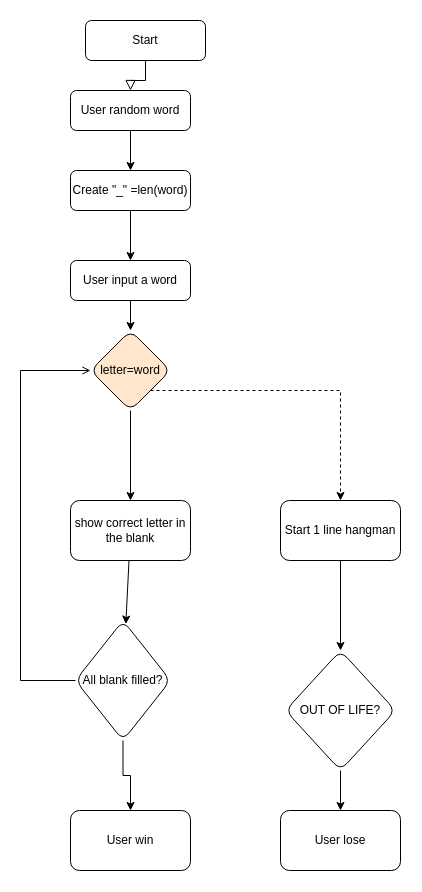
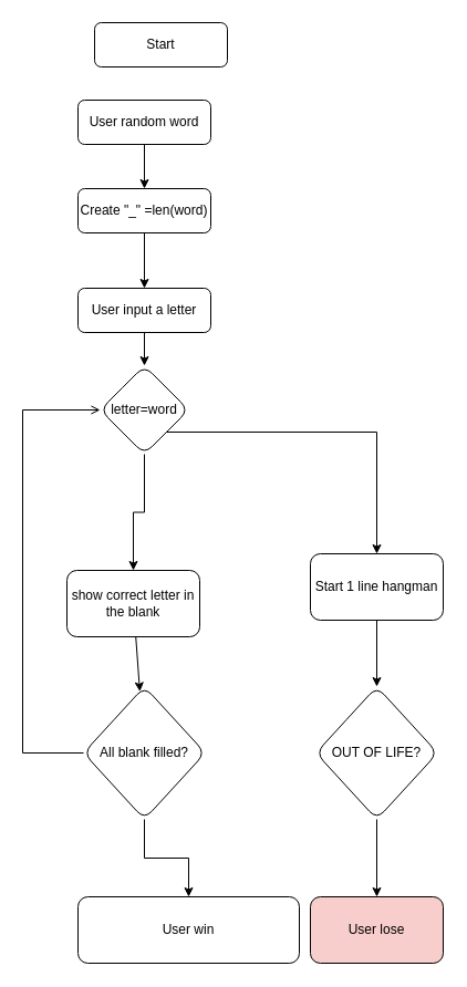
  <mxCell id="0" />
  <mxCell id="1" parent="0" />
- <mxCell id="2" value="" style="rounded=0;html=1;jettySize=auto;orthogonalLoop=1;fontSize=11;endArrow=block;endFill=0;endSize=8;strokeWidth=1;shadow=0;labelBackgroundColor=none;edgeStyle=orthogonalEdgeStyle;" parent="1" source="3" target="5" edge="1"><mxGeometry relative="1" as="geometry"><mxPoint x="130" y="100" as="targetPoint" /></mxGeometry></mxCell>
  <mxCell id="3" value="Start" style="rounded=1;whiteSpace=wrap;html=1;fontSize=12;glass=0;strokeWidth=1;shadow=0;" parent="1" vertex="1"><mxGeometry x="85" y="20" width="120" height="40" as="geometry" /></mxCell>
  <mxCell id="4" style="edgeStyle=orthogonalEdgeStyle;rounded=0;orthogonalLoop=1;jettySize=auto;html=1;" edge="1" parent="1" source="12" target="7"><mxGeometry relative="1" as="geometry" /></mxCell>
  <mxCell id="5" value="User random word" style="rounded=1;whiteSpace=wrap;html=1;fontSize=12;glass=0;strokeWidth=1;shadow=0;" vertex="1" parent="1"><mxGeometry x="70" y="90" width="120" height="40" as="geometry" /></mxCell>
  <mxCell id="6" value="" style="edgeStyle=orthogonalEdgeStyle;rounded=0;orthogonalLoop=1;jettySize=auto;html=1;" edge="1" parent="1" source="7" target="10"><mxGeometry relative="1" as="geometry" /></mxCell>
- <mxCell id="7" value="User input a word" style="rounded=1;whiteSpace=wrap;html=1;fontSize=12;glass=0;strokeWidth=1;shadow=0;" vertex="1" parent="1"><mxGeometry x="70" y="260" width="120" height="40" as="geometry" /></mxCell>
- <mxCell id="8" value="" style="edgeStyle=orthogonalEdgeStyle;rounded=0;orthogonalLoop=1;jettySize=auto;html=1;dashed=1;" edge="1" parent="1" source="10" target="14"><mxGeometry relative="1" as="geometry"><Array as="points"><mxPoint x="340" y="390" /></Array></mxGeometry></mxCell>
+ <mxCell id="7" value="User input a letter" style="rounded=1;whiteSpace=wrap;html=1;fontSize=12;glass=0;strokeWidth=1;shadow=0;" vertex="1" parent="1"><mxGeometry x="70" y="260" width="120" height="40" as="geometry" /></mxCell>
+ <mxCell id="8" value="" style="edgeStyle=orthogonalEdgeStyle;rounded=0;orthogonalLoop=1;jettySize=auto;html=1;" edge="1" parent="1" source="10" target="14"><mxGeometry relative="1" as="geometry"><Array as="points"><mxPoint x="340" y="390" /></Array></mxGeometry></mxCell>
  <mxCell id="9" value="" style="edgeStyle=orthogonalEdgeStyle;rounded=0;orthogonalLoop=1;jettySize=auto;html=1;" edge="1" parent="1" source="10" target="16"><mxGeometry relative="1" as="geometry" /></mxCell>
- <mxCell id="10" value="letter=word" style="rhombus;whiteSpace=wrap;html=1;rounded=1;glass=0;strokeWidth=1;shadow=0;fillColor=#ffe6cc;" vertex="1" parent="1"><mxGeometry x="90" y="330" width="80" height="80" as="geometry" /></mxCell>
+ <mxCell id="10" value="letter=word" style="rhombus;whiteSpace=wrap;html=1;rounded=1;glass=0;strokeWidth=1;shadow=0;" vertex="1" parent="1"><mxGeometry x="90" y="330" width="80" height="80" as="geometry" /></mxCell>
  <mxCell id="11" value="" style="edgeStyle=orthogonalEdgeStyle;rounded=0;orthogonalLoop=1;jettySize=auto;html=1;" edge="1" parent="1" source="5" target="12"><mxGeometry relative="1" as="geometry"><mxPoint x="130" y="130" as="sourcePoint" /><mxPoint x="130" y="260" as="targetPoint" /></mxGeometry></mxCell>
  <mxCell id="12" value="Create &quot;_&quot; =len(word)" style="rounded=1;whiteSpace=wrap;html=1;fontSize=12;glass=0;strokeWidth=1;shadow=0;" vertex="1" parent="1"><mxGeometry x="70" y="170" width="120" height="40" as="geometry" /></mxCell>
  <mxCell id="13" style="rounded=0;orthogonalLoop=1;jettySize=auto;html=1;" edge="1" parent="1" source="14" target="21"><mxGeometry relative="1" as="geometry"><mxPoint x="340" y="640" as="targetPoint" /></mxGeometry></mxCell>
  <mxCell id="14" value="Start 1 line hangman" style="whiteSpace=wrap;html=1;rounded=1;glass=0;strokeWidth=1;shadow=0;" vertex="1" parent="1"><mxGeometry x="280" y="500" width="120" height="60" as="geometry" /></mxCell>
  <mxCell id="15" value="" style="rounded=0;orthogonalLoop=1;jettySize=auto;html=1;" edge="1" parent="1" source="16" target="19"><mxGeometry relative="1" as="geometry"><mxPoint x="130" y="640" as="targetPoint" /></mxGeometry></mxCell>
- <mxCell id="16" value="show correct letter in the blank" style="whiteSpace=wrap;html=1;rounded=1;glass=0;strokeWidth=1;shadow=0;" vertex="1" parent="1"><mxGeometry x="70" y="500" width="120" height="60" as="geometry" /></mxCell>
+ <mxCell id="16" value="show correct letter in the blank" style="whiteSpace=wrap;html=1;rounded=1;glass=0;strokeWidth=1;shadow=0;" vertex="1" parent="1"><mxGeometry x="60" y="515" width="120" height="60" as="geometry" /></mxCell>
  <mxCell id="17" value="" style="edgeStyle=orthogonalEdgeStyle;rounded=0;orthogonalLoop=1;jettySize=auto;html=1;" edge="1" parent="1" source="19" target="22"><mxGeometry relative="1" as="geometry" /></mxCell>
  <mxCell id="18" style="edgeStyle=orthogonalEdgeStyle;rounded=0;orthogonalLoop=1;jettySize=auto;html=1;entryX=0;entryY=0.5;entryDx=0;entryDy=0;endArrow=open;" edge="1" parent="1" source="19" target="10"><mxGeometry relative="1" as="geometry"><Array as="points"><mxPoint x="20" y="680" /><mxPoint x="20" y="370" /></Array></mxGeometry></mxCell>
- <mxCell id="19" value="All blank filled?" style="rhombus;whiteSpace=wrap;html=1;rounded=1;glass=0;strokeWidth=1;shadow=0;" vertex="1" parent="1"><mxGeometry x="75" y="620" width="95" height="120" as="geometry" /></mxCell>
+ <mxCell id="19" value="All blank filled?" style="rhombus;whiteSpace=wrap;html=1;rounded=1;glass=0;strokeWidth=1;shadow=0;" vertex="1" parent="1"><mxGeometry x="75" y="620" width="110" height="120" as="geometry" /></mxCell>
  <mxCell id="20" value="" style="edgeStyle=orthogonalEdgeStyle;rounded=0;orthogonalLoop=1;jettySize=auto;html=1;" edge="1" parent="1" source="21" target="23"><mxGeometry relative="1" as="geometry" /></mxCell>
- <mxCell id="21" value="OUT OF LIFE?" style="rhombus;whiteSpace=wrap;html=1;rounded=1;glass=0;strokeWidth=1;shadow=0;" vertex="1" parent="1"><mxGeometry x="285" y="650" width="110" height="120" as="geometry" /></mxCell>
- <mxCell id="22" value="User win" style="whiteSpace=wrap;html=1;rounded=1;glass=0;strokeWidth=1;shadow=0;" vertex="1" parent="1"><mxGeometry x="70" y="810" width="120" height="60" as="geometry" /></mxCell>
- <mxCell id="23" value="User lose" style="whiteSpace=wrap;html=1;rounded=1;glass=0;strokeWidth=1;shadow=0;" vertex="1" parent="1"><mxGeometry x="280" y="810" width="120" height="60" as="geometry" /></mxCell>
+ <mxCell id="21" value="OUT OF LIFE?" style="rhombus;whiteSpace=wrap;html=1;rounded=1;glass=0;strokeWidth=1;shadow=0;" vertex="1" parent="1"><mxGeometry x="285" y="620" width="110" height="120" as="geometry" /></mxCell>
+ <mxCell id="22" value="User win" style="whiteSpace=wrap;html=1;rounded=1;glass=0;strokeWidth=1;shadow=0;" vertex="1" parent="1"><mxGeometry x="70" y="810" width="200" height="60" as="geometry" /></mxCell>
+ <mxCell id="23" value="User lose" style="whiteSpace=wrap;html=1;rounded=1;glass=0;strokeWidth=1;shadow=0;fillColor=#f8cecc;" vertex="1" parent="1"><mxGeometry x="280" y="810" width="120" height="60" as="geometry" /></mxCell>
